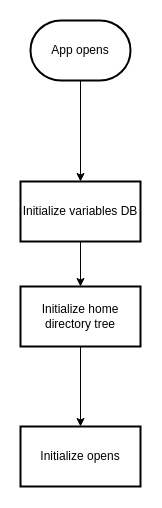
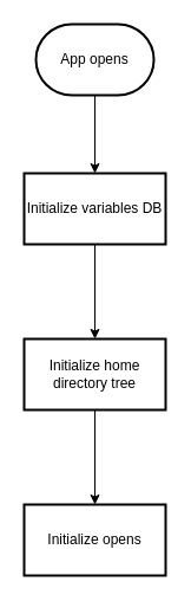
  <mxCell id="0" />
  <mxCell id="1" parent="0" />
  <mxCell id="2" value="" style="edgeStyle=orthogonalEdgeStyle;rounded=0;orthogonalLoop=1;jettySize=auto;html=1;" edge="1" parent="1" source="3" target="5"><mxGeometry relative="1" as="geometry" /></mxCell>
  <mxCell id="3" value="App opens" style="strokeWidth=2;html=1;shape=mxgraph.flowchart.terminator;whiteSpace=wrap;" parent="1" vertex="1"><mxGeometry x="30" y="20" width="100" height="60" as="geometry" /></mxCell>
  <mxCell id="4" value="" style="edgeStyle=orthogonalEdgeStyle;rounded=0;orthogonalLoop=1;jettySize=auto;html=1;" edge="1" parent="1" source="5" target="7"><mxGeometry relative="1" as="geometry" /></mxCell>
- <mxCell id="5" value="Initialize variables DB" style="whiteSpace=wrap;html=1;strokeWidth=2;" vertex="1" parent="1"><mxGeometry x="20" y="181" width="120" height="60" as="geometry" /></mxCell>
+ <mxCell id="5" value="Initialize variables DB" style="whiteSpace=wrap;html=1;strokeWidth=2;" vertex="1" parent="1"><mxGeometry x="20" y="146" width="120" height="60" as="geometry" /></mxCell>
  <mxCell id="6" value="" style="edgeStyle=orthogonalEdgeStyle;rounded=0;orthogonalLoop=1;jettySize=auto;html=1;" edge="1" parent="1" source="7" target="8"><mxGeometry relative="1" as="geometry" /></mxCell>
  <mxCell id="7" value="Initialize home directory tree" style="whiteSpace=wrap;html=1;strokeWidth=2;" vertex="1" parent="1"><mxGeometry x="20" y="286" width="120" height="60" as="geometry" /></mxCell>
  <mxCell id="8" value="Initialize opens" style="whiteSpace=wrap;html=1;strokeWidth=2;" vertex="1" parent="1"><mxGeometry x="20" y="426" width="120" height="60" as="geometry" /></mxCell>
